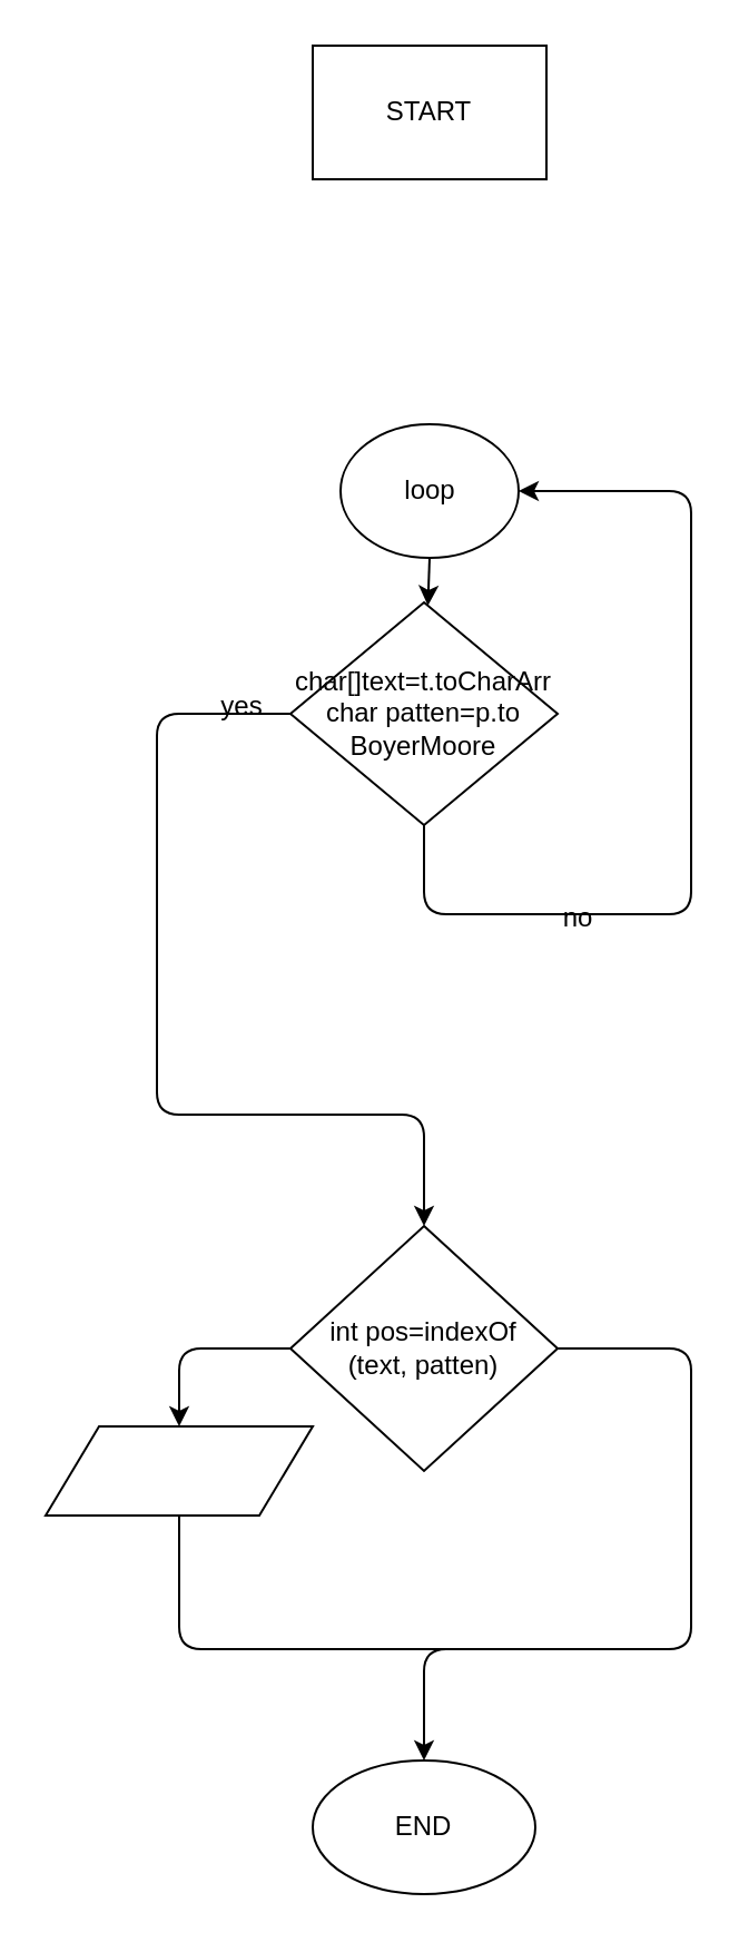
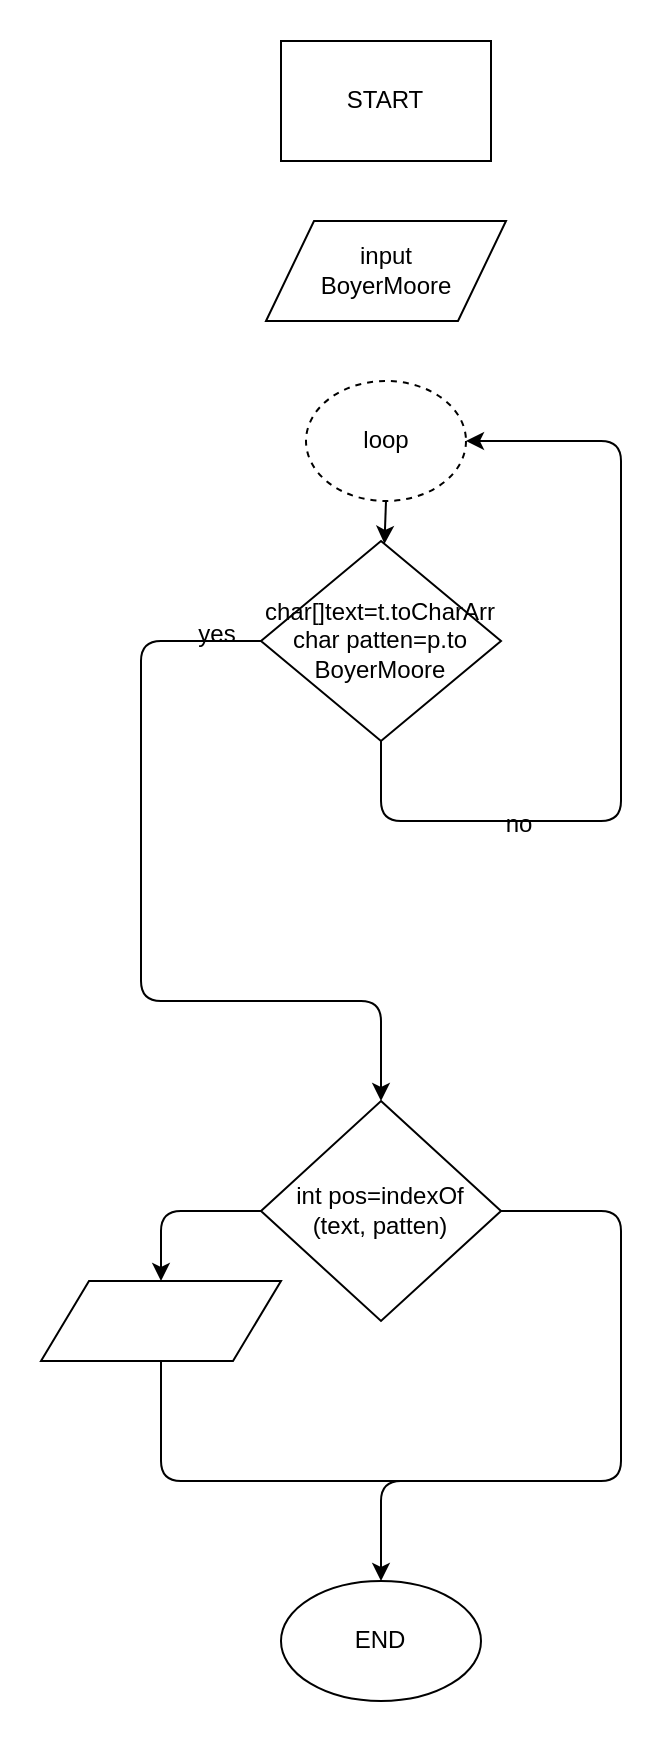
  <mxCell id="0" />
  <mxCell id="1" parent="0" />
  <mxCell id="2" value="START" style="whiteSpace=wrap;html=1;rounded=0;" vertex="1" parent="1"><mxGeometry x="140" y="20" width="105" height="60" as="geometry" /></mxCell>
- <mxCell id="4" value="loop" style="ellipse;whiteSpace=wrap;html=1;" vertex="1" parent="1"><mxGeometry x="152.5" y="190" width="80" height="60" as="geometry" /></mxCell>
+ <mxCell id="3" value="input&lt;br&gt;BoyerMoore" style="shape=parallelogram;perimeter=parallelogramPerimeter;whiteSpace=wrap;html=1;" vertex="1" parent="1"><mxGeometry x="132.5" y="110" width="120" height="50" as="geometry" /></mxCell>
+ <mxCell id="4" value="loop" style="ellipse;whiteSpace=wrap;html=1;dashed=1;" vertex="1" parent="1"><mxGeometry x="152.5" y="190" width="80" height="60" as="geometry" /></mxCell>
  <mxCell id="5" value="" style="endArrow=classic;html=1;exitX=0.5;exitY=1;exitDx=0;exitDy=0;" edge="1" parent="1" source="4" target="6"><mxGeometry width="50" height="50" relative="1" as="geometry"><mxPoint x="167.5" y="320" as="sourcePoint" /><mxPoint x="193" y="280" as="targetPoint" /></mxGeometry></mxCell>
  <mxCell id="6" value="char[]text=t.toCharArr&lt;br&gt;char patten=p.to&lt;br&gt;BoyerMoore" style="rhombus;whiteSpace=wrap;html=1;" vertex="1" parent="1"><mxGeometry x="130" y="270" width="120" height="100" as="geometry" /></mxCell>
  <mxCell id="7" value="" style="endArrow=classic;html=1;exitX=0.5;exitY=1;exitDx=0;exitDy=0;entryX=1;entryY=0.5;entryDx=0;entryDy=0;" edge="1" parent="1" source="6" target="4"><mxGeometry width="50" height="50" relative="1" as="geometry"><mxPoint x="210" y="400" as="sourcePoint" /><mxPoint x="240" y="220" as="targetPoint" /><Array as="points"><mxPoint x="190" y="410" /><mxPoint x="310" y="410" /><mxPoint x="310" y="220" /></Array></mxGeometry></mxCell>
  <mxCell id="8" value="no" style="text;html=1;align=center;verticalAlign=middle;resizable=0;points=[];autosize=1;" vertex="1" parent="1"><mxGeometry x="244" y="402" width="30" height="20" as="geometry" /></mxCell>
  <mxCell id="9" value="" style="endArrow=classic;html=1;exitX=0;exitY=0.5;exitDx=0;exitDy=0;" edge="1" parent="1" source="6"><mxGeometry width="50" height="50" relative="1" as="geometry"><mxPoint x="150" y="470" as="sourcePoint" /><mxPoint x="190" y="550" as="targetPoint" /><Array as="points"><mxPoint x="70" y="320" /><mxPoint x="70" y="500" /><mxPoint x="190" y="500" /></Array></mxGeometry></mxCell>
  <mxCell id="10" value="yes" style="text;html=1;align=center;verticalAlign=middle;resizable=0;points=[];autosize=1;" vertex="1" parent="1"><mxGeometry x="93" y="307" width="30" height="20" as="geometry" /></mxCell>
  <mxCell id="11" value="int pos=indexOf&lt;br&gt;(text, patten)" style="rhombus;whiteSpace=wrap;html=1;" vertex="1" parent="1"><mxGeometry x="130" y="550" width="120" height="110" as="geometry" /></mxCell>
  <mxCell id="12" value="" style="endArrow=classic;html=1;exitX=1;exitY=0.5;exitDx=0;exitDy=0;" edge="1" parent="1" source="11"><mxGeometry width="50" height="50" relative="1" as="geometry"><mxPoint x="150" y="680" as="sourcePoint" /><mxPoint x="190" y="790" as="targetPoint" /><Array as="points"><mxPoint x="310" y="605" /><mxPoint x="310" y="740" /><mxPoint x="190" y="740" /></Array></mxGeometry></mxCell>
  <mxCell id="13" value="" style="endArrow=classic;html=1;exitX=0;exitY=0.5;exitDx=0;exitDy=0;" edge="1" parent="1" source="11" target="14"><mxGeometry width="50" height="50" relative="1" as="geometry"><mxPoint x="150" y="680" as="sourcePoint" /><mxPoint x="80" y="640" as="targetPoint" /><Array as="points"><mxPoint x="80" y="605" /></Array></mxGeometry></mxCell>
  <mxCell id="14" value="" style="shape=parallelogram;perimeter=parallelogramPerimeter;whiteSpace=wrap;html=1;" vertex="1" parent="1"><mxGeometry x="20" y="640" width="120" height="40" as="geometry" /></mxCell>
  <mxCell id="15" value="" style="endArrow=none;html=1;entryX=0.5;entryY=1;entryDx=0;entryDy=0;" edge="1" parent="1" target="14"><mxGeometry width="50" height="50" relative="1" as="geometry"><mxPoint x="200" y="740" as="sourcePoint" /><mxPoint x="80" y="680" as="targetPoint" /><Array as="points"><mxPoint x="80" y="740" /></Array></mxGeometry></mxCell>
  <mxCell id="16" value="END" style="ellipse;whiteSpace=wrap;html=1;" vertex="1" parent="1"><mxGeometry x="140" y="790" width="100" height="60" as="geometry" /></mxCell>
